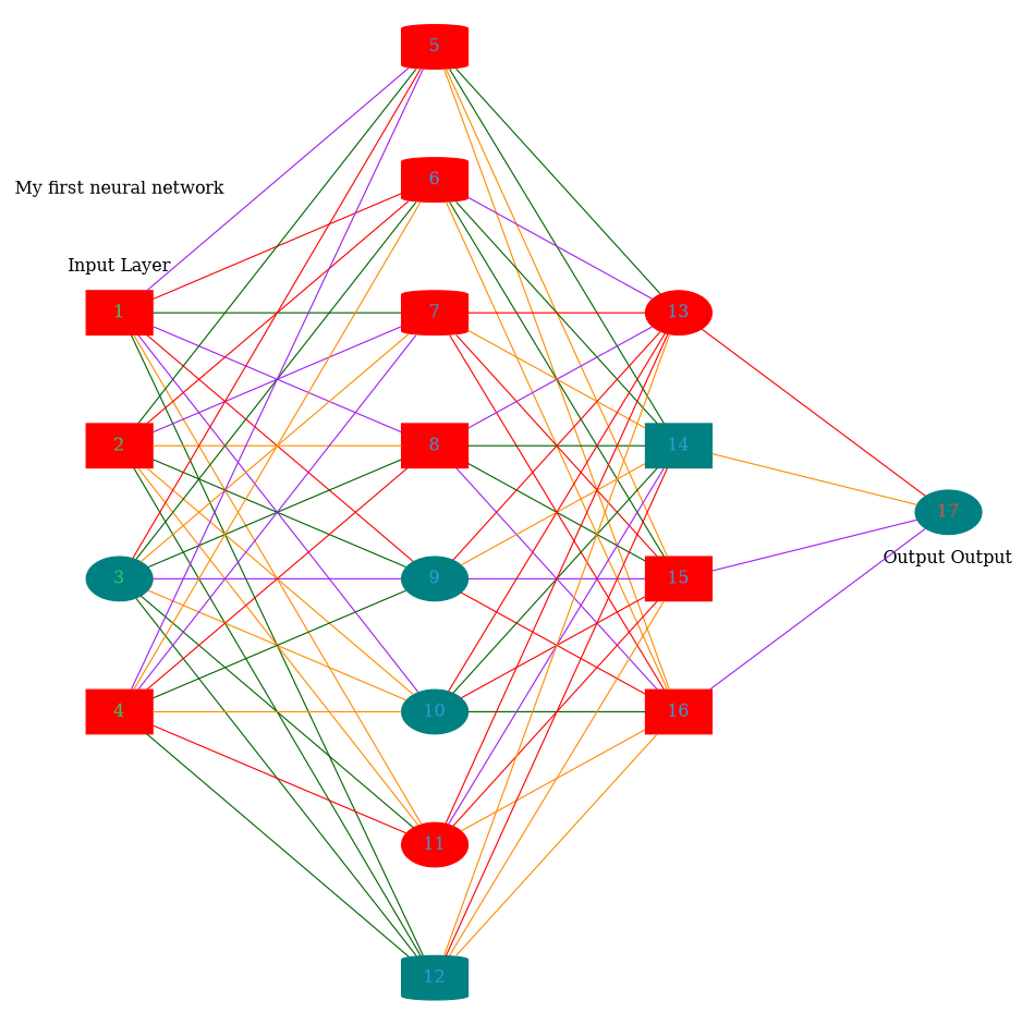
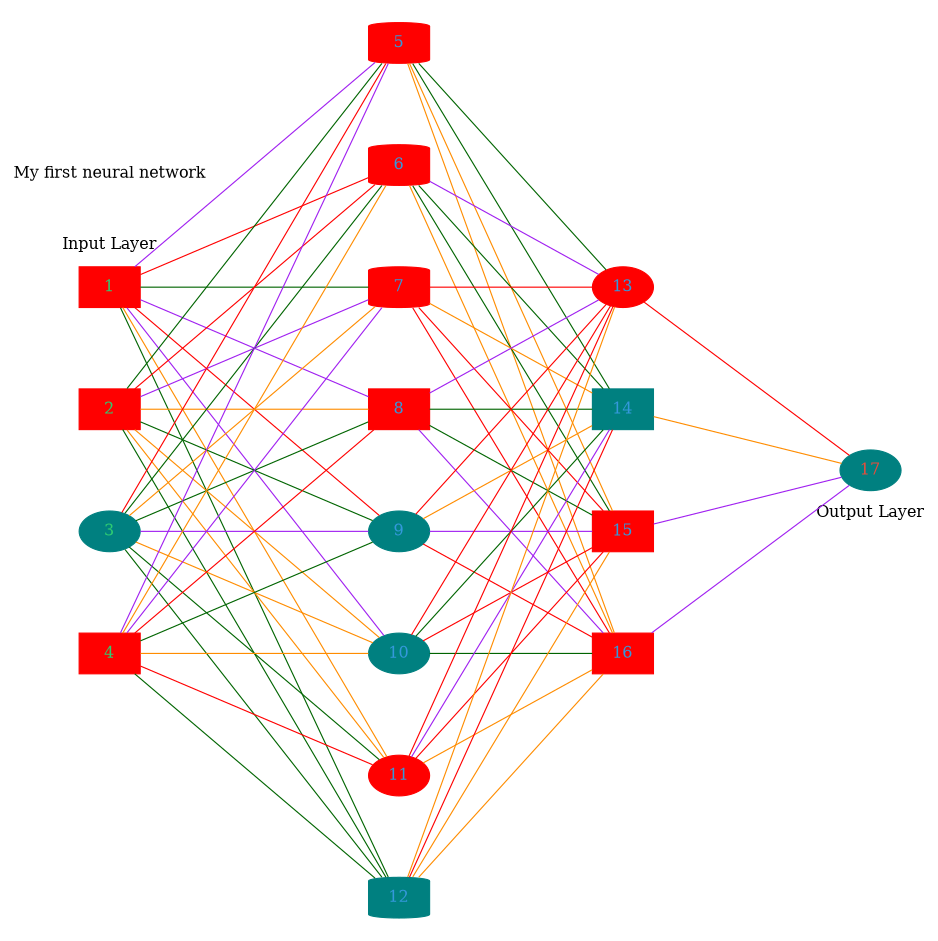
  digraph {
    arrowShape=none
    nodesep=1
    ranksep=2
    splines=false
    rankdir=LR
    node [color=red fontcolor="#3498db" shape=box style=filled]
    edge [arrowhead=none color=darkgreen]
    1 [fontcolor="#2ecc71"]
    2 [fontcolor="#2ecc71"]
    3 [color=teal fontcolor="#2ecc71" shape=ellipse]
    4 [fontcolor="#2ecc71"]
    5 [shape=cylinder]
    6 [shape=cylinder]
    7 [shape=cylinder]
    8
    9 [color=teal shape=ellipse]
    10 [color=teal shape=ellipse]
    11 [shape=ellipse]
    12 [color=teal shape=cylinder]
    13 [shape=ellipse]
    14 [color=teal]
    15
    16
    17 [color=teal fontcolor="#e74c3c" shape=ellipse]
    subgraph cluster_1 {
      color=white
      label="My first neural network\n\n\n\nInput Layer"
      rank=same
      1
      2
      3
      4
    }
    subgraph cluster_2 {
      color=white
      labeljust=right
      labelloc=b
      rank=same
      5
      6
      7
      8
      9
      10
      11
      12
    }
    subgraph cluster_3 {
      color=white
      labeljust=right
      labelloc=b
      rank=same
      13
      14
      15
      16
    }
    subgraph cluster_4 {
      color=white
-     label="Output Output"
+     label="Output Layer"
      labeljust=1
      labelloc=bottom
      rank=same
      17
    }
    1 -> 5 [color=purple]
    1 -> 6 [color=red]
    1 -> 7
    1 -> 8 [color=purple]
    1 -> 9 [color=red]
    1 -> 10 [color=purple]
    1 -> 11 [color=darkorange]
    1 -> 12
    2 -> 5
    2 -> 6 [color=red]
    2 -> 7 [color=purple]
    2 -> 8 [color=darkorange]
    2 -> 9
    2 -> 10 [color=darkorange]
    2 -> 11 [color=darkorange]
    2 -> 12
    3 -> 5 [color=red]
    3 -> 6
    3 -> 7 [color=darkorange]
    3 -> 8
    3 -> 9 [color=purple]
    3 -> 10 [color=darkorange]
    3 -> 11
    3 -> 12
    4 -> 5 [color=purple]
    4 -> 6 [color=darkorange]
    4 -> 7 [color=purple]
    4 -> 8 [color=red]
    4 -> 9
    4 -> 10 [color=darkorange]
    4 -> 11 [color=red]
    4 -> 12
    5 -> 13
    5 -> 14
    5 -> 15 [color=darkorange]
    5 -> 16 [color=darkorange]
    6 -> 13 [color=purple]
    6 -> 14
    6 -> 15
    6 -> 16 [color=darkorange]
    7 -> 13 [color=red]
    7 -> 14 [color=darkorange]
    7 -> 15 [color=red]
    7 -> 16 [color=red]
    8 -> 13 [color=purple]
    8 -> 14
    8 -> 15
    8 -> 16 [color=purple]
    9 -> 13 [color=red]
    9 -> 14 [color=darkorange]
    9 -> 15 [color=purple]
    9 -> 16 [color=red]
    10 -> 13 [color=red]
    10 -> 14
    10 -> 15 [color=red]
    10 -> 16
    11 -> 13 [color=red]
    11 -> 14 [color=purple]
    11 -> 15 [color=red]
    11 -> 16 [color=darkorange]
    12 -> 13 [color=darkorange]
    12 -> 14 [color=red]
    12 -> 15 [color=darkorange]
    12 -> 16 [color=darkorange]
    13 -> 17 [color=red]
    14 -> 17 [color=darkorange]
    15 -> 17 [color=purple]
    16 -> 17 [color=purple]
  }
